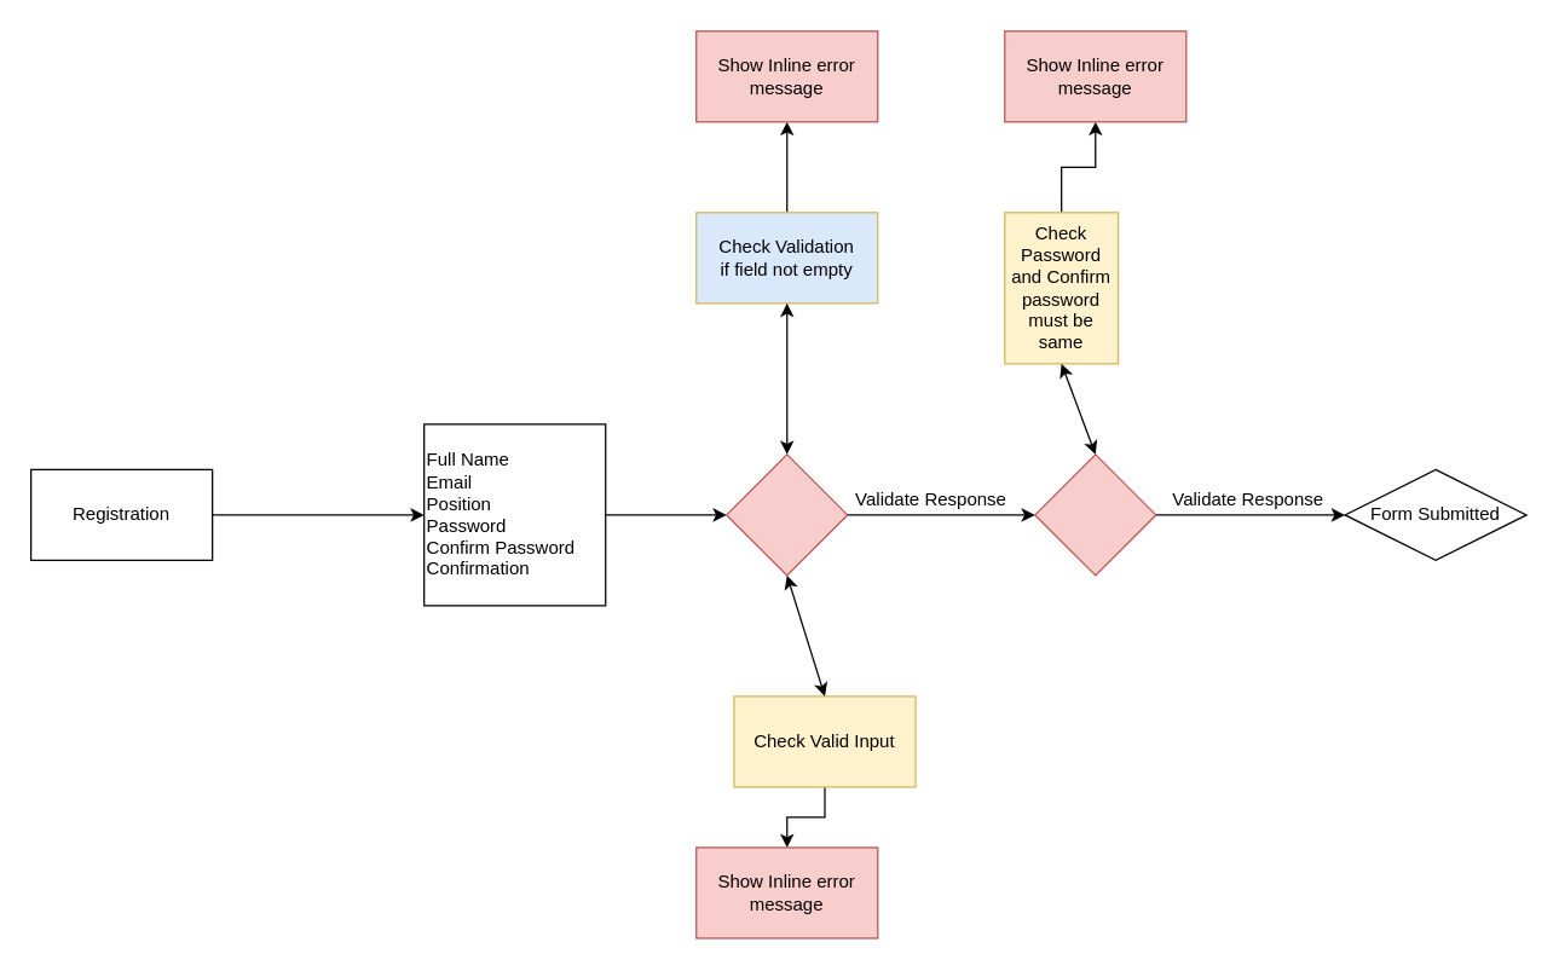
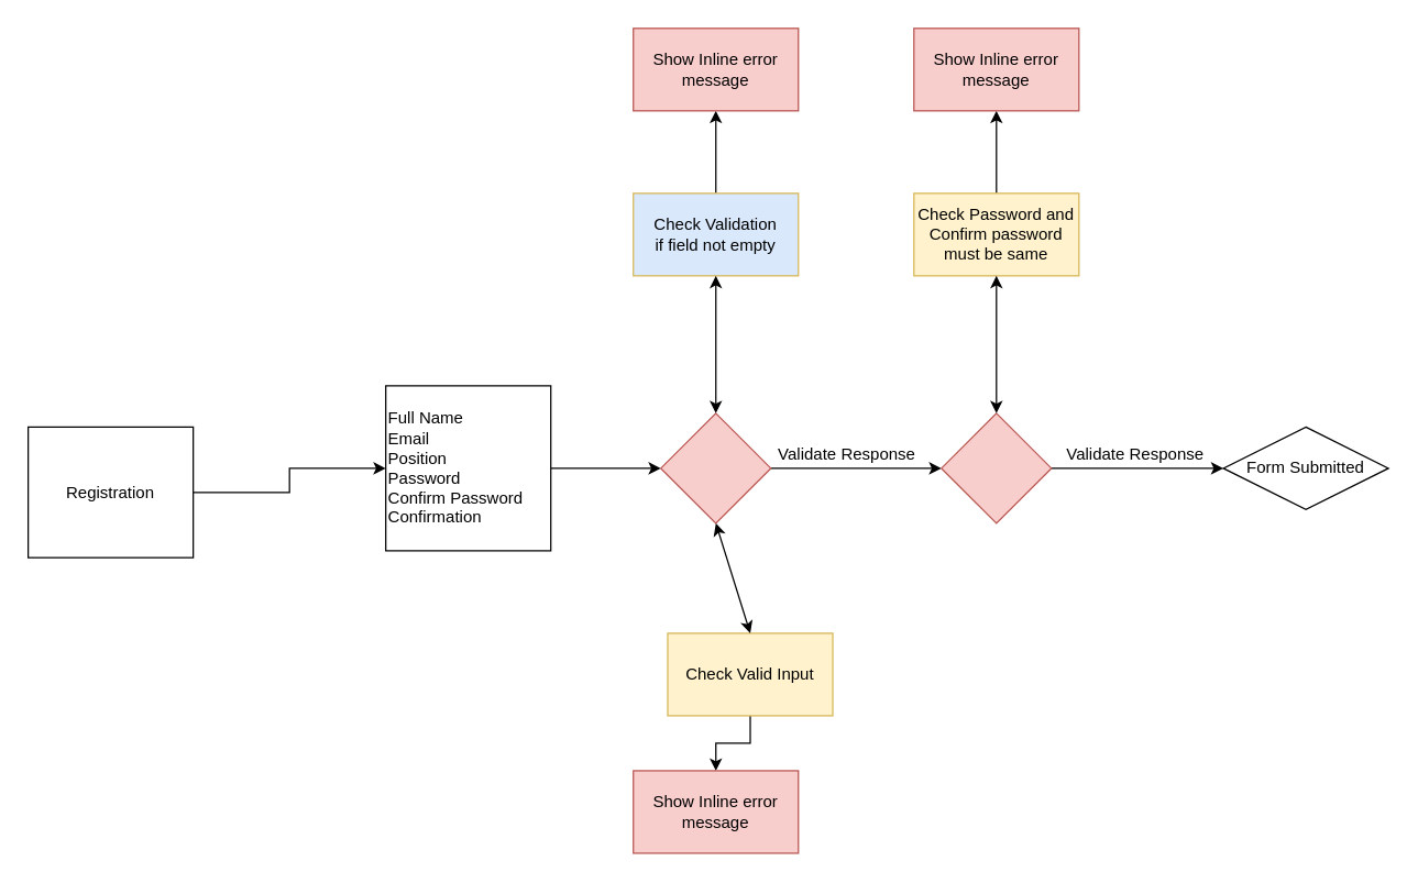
  <mxCell id="0" />
  <mxCell id="1" parent="0" />
  <mxCell id="2" style="edgeStyle=orthogonalEdgeStyle;rounded=0;orthogonalLoop=1;jettySize=auto;html=1;" edge="1" parent="1" source="3" target="5"><mxGeometry relative="1" as="geometry" /></mxCell>
- <mxCell id="3" value="Registration" style="rounded=0;whiteSpace=wrap;html=1;" parent="1" vertex="1"><mxGeometry x="20" y="310" width="120" height="60" as="geometry" /></mxCell>
+ <mxCell id="3" value="Registration" style="rounded=0;whiteSpace=wrap;html=1;" parent="1" vertex="1"><mxGeometry x="20" y="310" width="120" height="95" as="geometry" /></mxCell>
  <mxCell id="4" style="edgeStyle=orthogonalEdgeStyle;rounded=0;orthogonalLoop=1;jettySize=auto;html=1;entryX=0;entryY=0.5;entryDx=0;entryDy=0;" parent="1" source="5" target="7" edge="1"><mxGeometry relative="1" as="geometry" /></mxCell>
  <mxCell id="5" value="Full Name&lt;br&gt;Email&lt;br&gt;Position&lt;br&gt;Password&lt;br&gt;Confirm Password&lt;br&gt;Confirmation" style="rounded=0;whiteSpace=wrap;html=1;align=left;" parent="1" vertex="1"><mxGeometry x="280" y="280" width="120" height="120" as="geometry" /></mxCell>
  <mxCell id="6" style="edgeStyle=orthogonalEdgeStyle;rounded=0;orthogonalLoop=1;jettySize=auto;html=1;entryX=0;entryY=0.5;entryDx=0;entryDy=0;" edge="1" parent="1" source="7" target="12"><mxGeometry relative="1" as="geometry" /></mxCell>
  <mxCell id="7" value="" style="rhombus;whiteSpace=wrap;html=1;fillColor=#f8cecc;strokeColor=#b85450;" parent="1" vertex="1"><mxGeometry x="480" y="300" width="80" height="80" as="geometry" /></mxCell>
  <mxCell id="8" style="edgeStyle=orthogonalEdgeStyle;rounded=0;orthogonalLoop=1;jettySize=auto;html=1;entryX=0.5;entryY=1;entryDx=0;entryDy=0;" parent="1" source="9" target="17" edge="1"><mxGeometry relative="1" as="geometry" /></mxCell>
  <mxCell id="9" value="Check Validation&lt;br&gt;if field not empty" style="rounded=0;whiteSpace=wrap;html=1;fillColor=#dae8fc;strokeColor=#d6b656;" parent="1" vertex="1"><mxGeometry x="460" y="140" width="120" height="60" as="geometry" /></mxCell>
  <mxCell id="10" value="Validate Response" style="text;html=1;align=center;verticalAlign=middle;resizable=0;points=[];autosize=1;strokeColor=none;" parent="1" vertex="1"><mxGeometry x="555" y="320" width="120" height="20" as="geometry" /></mxCell>
  <mxCell id="11" style="edgeStyle=orthogonalEdgeStyle;rounded=0;orthogonalLoop=1;jettySize=auto;html=1;entryX=0;entryY=0.5;entryDx=0;entryDy=0;" parent="1" source="12" target="15" edge="1"><mxGeometry relative="1" as="geometry" /></mxCell>
  <mxCell id="12" value="" style="rhombus;whiteSpace=wrap;html=1;fillColor=#f8cecc;strokeColor=#b85450;" parent="1" vertex="1"><mxGeometry x="684" y="300" width="80" height="80" as="geometry" /></mxCell>
  <mxCell id="13" style="edgeStyle=orthogonalEdgeStyle;rounded=0;orthogonalLoop=1;jettySize=auto;html=1;entryX=0.5;entryY=1;entryDx=0;entryDy=0;" parent="1" source="14" target="18" edge="1"><mxGeometry relative="1" as="geometry" /></mxCell>
- <mxCell id="14" value="Check Password and Confirm password must be same" style="whiteSpace=wrap;html=1;fillColor=#fff2cc;strokeColor=#d6b656;align=center;" parent="1" vertex="1"><mxGeometry x="664" y="140" width="75" height="100" as="geometry" /></mxCell>
+ <mxCell id="14" value="Check Password and Confirm password must be same" style="whiteSpace=wrap;html=1;fillColor=#fff2cc;strokeColor=#d6b656;align=center;" parent="1" vertex="1"><mxGeometry x="664" y="140" width="120" height="60" as="geometry" /></mxCell>
  <mxCell id="15" value="Form Submitted" style="rhombus;whiteSpace=wrap;html=1;" parent="1" vertex="1"><mxGeometry x="889" y="310" width="120" height="60" as="geometry" /></mxCell>
  <mxCell id="16" value="&amp;nbsp; &amp;nbsp; &amp;nbsp; &amp;nbsp; &amp;nbsp; &amp;nbsp; &amp;nbsp;Validate Response" style="text;html=1;align=center;verticalAlign=middle;resizable=0;points=[];autosize=1;strokeColor=none;" parent="1" vertex="1"><mxGeometry x="723" y="320" width="160" height="20" as="geometry" /></mxCell>
  <mxCell id="17" value="Show Inline error message" style="rounded=0;whiteSpace=wrap;html=1;fillColor=#f8cecc;strokeColor=#b85450;" parent="1" vertex="1"><mxGeometry x="460" y="20" width="120" height="60" as="geometry" /></mxCell>
  <mxCell id="18" value="Show Inline error message" style="whiteSpace=wrap;html=1;fillColor=#f8cecc;strokeColor=#b85450;align=center;" parent="1" vertex="1"><mxGeometry x="664" y="20" width="120" height="60" as="geometry" /></mxCell>
  <mxCell id="19" value="" style="endArrow=classic;startArrow=classic;html=1;exitX=0.5;exitY=0;exitDx=0;exitDy=0;entryX=0.5;entryY=1;entryDx=0;entryDy=0;" edge="1" parent="1" source="7" target="9"><mxGeometry width="50" height="50" relative="1" as="geometry"><mxPoint x="450" y="210" as="sourcePoint" /><mxPoint x="500" y="160" as="targetPoint" /></mxGeometry></mxCell>
  <mxCell id="20" value="" style="endArrow=classic;startArrow=classic;html=1;entryX=0.5;entryY=1;entryDx=0;entryDy=0;exitX=0.5;exitY=0;exitDx=0;exitDy=0;" edge="1" parent="1" source="12" target="14"><mxGeometry width="50" height="50" relative="1" as="geometry"><mxPoint x="450" y="210" as="sourcePoint" /><mxPoint x="500" y="160" as="targetPoint" /></mxGeometry></mxCell>
  <mxCell id="21" style="edgeStyle=orthogonalEdgeStyle;rounded=0;orthogonalLoop=1;jettySize=auto;html=1;entryX=0.5;entryY=0;entryDx=0;entryDy=0;" edge="1" parent="1" source="22" target="24"><mxGeometry relative="1" as="geometry" /></mxCell>
  <mxCell id="22" value="Check Valid Input" style="rounded=0;whiteSpace=wrap;html=1;fillColor=#fff2cc;strokeColor=#d6b656;" vertex="1" parent="1"><mxGeometry x="485" y="460" width="120" height="60" as="geometry" /></mxCell>
  <mxCell id="23" value="" style="endArrow=classic;startArrow=classic;html=1;exitX=0.5;exitY=0;exitDx=0;exitDy=0;entryX=0.5;entryY=1;entryDx=0;entryDy=0;" edge="1" parent="1" source="22" target="7"><mxGeometry width="50" height="50" relative="1" as="geometry"><mxPoint x="560" y="380" as="sourcePoint" /><mxPoint x="610" y="330" as="targetPoint" /></mxGeometry></mxCell>
  <mxCell id="24" value="Show Inline error message" style="rounded=0;whiteSpace=wrap;html=1;fillColor=#f8cecc;strokeColor=#b85450;" vertex="1" parent="1"><mxGeometry x="460" y="560" width="120" height="60" as="geometry" /></mxCell>
